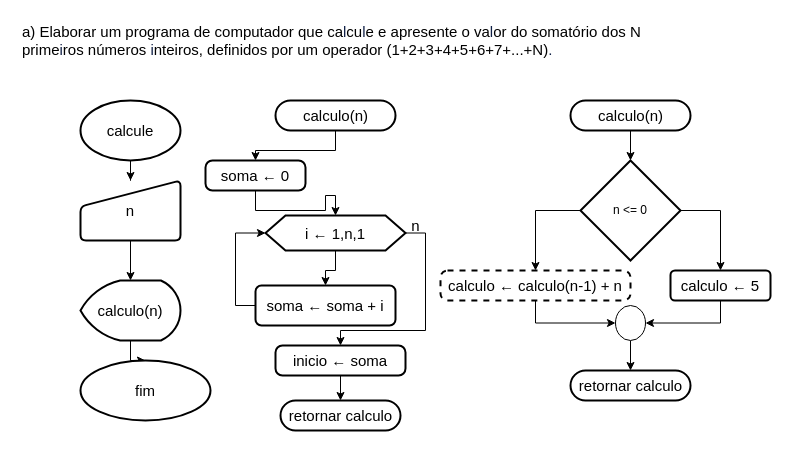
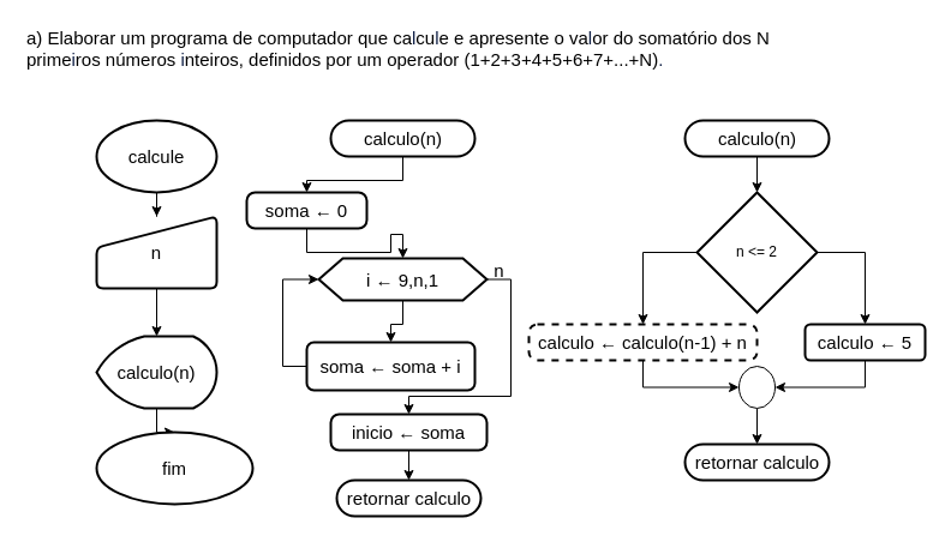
  <mxCell id="0" />
  <mxCell id="1" parent="0" />
  <mxCell id="2" value="&lt;span class=&quot;fontstyle0&quot; style=&quot;font-size: 15px;&quot;&gt;a) Elaborar um programa de computador que ca&lt;/span&gt;&lt;span style=&quot;color: rgb(16, 32, 70); font-size: 15px;&quot; class=&quot;fontstyle0&quot;&gt;l&lt;/span&gt;&lt;span class=&quot;fontstyle0&quot; style=&quot;font-size: 15px;&quot;&gt;cu&lt;/span&gt;&lt;span style=&quot;color: rgb(16, 32, 70); font-size: 15px;&quot; class=&quot;fontstyle0&quot;&gt;l&lt;/span&gt;&lt;span class=&quot;fontstyle0&quot; style=&quot;font-size: 15px;&quot;&gt;e e apresente o va&lt;/span&gt;&lt;span style=&quot;color: rgb(16, 32, 70); font-size: 15px;&quot; class=&quot;fontstyle0&quot;&gt;l&lt;/span&gt;&lt;span class=&quot;fontstyle0&quot; style=&quot;font-size: 15px;&quot;&gt;or do somatório dos N&lt;br style=&quot;font-size: 15px;&quot;&gt;prime&lt;/span&gt;&lt;span style=&quot;color: rgb(16, 32, 70); font-size: 15px;&quot; class=&quot;fontstyle0&quot;&gt;i&lt;/span&gt;&lt;span class=&quot;fontstyle0&quot; style=&quot;font-size: 15px;&quot;&gt;ros números &lt;/span&gt;&lt;span style=&quot;color: rgb(16, 32, 70); font-size: 15px;&quot; class=&quot;fontstyle0&quot;&gt;i&lt;/span&gt;&lt;span class=&quot;fontstyle0&quot; style=&quot;font-size: 15px;&quot;&gt;nteiros, definidos por um operador (1+2+3+4+5+6+7+...+N)&lt;/span&gt;&lt;span style=&quot;color: rgb(16, 32, 70); font-size: 15px;&quot; class=&quot;fontstyle0&quot;&gt;.&lt;/span&gt; " style="text;html=1;align=left;verticalAlign=middle;resizable=0;points=[];autosize=1;strokeColor=none;fillColor=none;fontSize=15;" vertex="1" parent="1"><mxGeometry width="630" height="40" as="geometry" x="20" y="20" /></mxCell>
  <mxCell id="3" value="" style="edgeStyle=orthogonalEdgeStyle;rounded=0;orthogonalLoop=1;jettySize=auto;html=1;fontSize=15;" edge="1" parent="1" source="4" target="11"><mxGeometry relative="1" as="geometry" /></mxCell>
  <mxCell id="4" value="calculo(n)" style="html=1;dashed=0;whitespace=wrap;shape=mxgraph.dfd.start;fontSize=15;strokeWidth=2;" vertex="1" parent="1"><mxGeometry x="275" y="100" width="120" height="30" as="geometry" /></mxCell>
  <mxCell id="5" value="" style="edgeStyle=orthogonalEdgeStyle;rounded=0;orthogonalLoop=1;jettySize=auto;html=1;fontSize=15;" edge="1" parent="1" source="7" target="9"><mxGeometry relative="1" as="geometry" /></mxCell>
  <mxCell id="6" style="edgeStyle=orthogonalEdgeStyle;rounded=0;orthogonalLoop=1;jettySize=auto;html=1;exitX=1;exitY=0.5;exitDx=0;exitDy=0;" edge="1" parent="1" source="7" target="22"><mxGeometry relative="1" as="geometry"><Array as="points"><mxPoint x="425" y="233" /><mxPoint x="425" y="330" /><mxPoint x="340" y="330" /></Array></mxGeometry></mxCell>
- <mxCell id="7" value="i ← 1,n,1" style="shape=hexagon;perimeter=hexagonPerimeter2;whiteSpace=wrap;html=1;fixedSize=1;fontSize=15;dashed=0;strokeWidth=2;" vertex="1" parent="1"><mxGeometry x="265" y="215" width="140" height="35" as="geometry" /></mxCell>
+ <mxCell id="7" value="i ← 9,n,1" style="shape=hexagon;perimeter=hexagonPerimeter2;whiteSpace=wrap;html=1;fixedSize=1;fontSize=15;dashed=0;strokeWidth=2;" vertex="1" parent="1"><mxGeometry x="265" y="215" width="140" height="35" as="geometry" /></mxCell>
  <mxCell id="8" style="edgeStyle=orthogonalEdgeStyle;rounded=0;orthogonalLoop=1;jettySize=auto;html=1;exitX=0;exitY=0.5;exitDx=0;exitDy=0;entryX=0;entryY=0.5;entryDx=0;entryDy=0;fontSize=15;" edge="1" parent="1" source="9" target="7"><mxGeometry relative="1" as="geometry" /></mxCell>
  <mxCell id="9" value="soma ← soma + i" style="rounded=1;whiteSpace=wrap;html=1;fontSize=15;dashed=0;strokeWidth=2;" vertex="1" parent="1"><mxGeometry x="255" y="285" width="140" height="40" as="geometry" /></mxCell>
  <mxCell id="10" value="" style="edgeStyle=orthogonalEdgeStyle;rounded=0;orthogonalLoop=1;jettySize=auto;html=1;fontSize=15;" edge="1" parent="1" source="11" target="7"><mxGeometry relative="1" as="geometry" /></mxCell>
  <mxCell id="11" value="soma ← 0" style="rounded=1;whiteSpace=wrap;html=1;absoluteArcSize=1;arcSize=14;strokeWidth=2;fontSize=15;" vertex="1" parent="1"><mxGeometry x="205" y="160" width="100" height="30" as="geometry" /></mxCell>
  <mxCell id="12" value="" style="edgeStyle=orthogonalEdgeStyle;rounded=0;orthogonalLoop=1;jettySize=auto;html=1;" edge="1" parent="1" source="13" target="18"><mxGeometry relative="1" as="geometry" /></mxCell>
  <mxCell id="13" value="calculo(n)" style="strokeWidth=2;html=1;shape=mxgraph.flowchart.display;whiteSpace=wrap;fontSize=15;" vertex="1" parent="1"><mxGeometry x="80" y="280" width="100" height="60" as="geometry" /></mxCell>
  <mxCell id="14" value="n" style="text;html=1;align=center;verticalAlign=middle;resizable=0;points=[];autosize=1;strokeColor=none;fillColor=none;fontSize=15;" vertex="1" parent="1"><mxGeometry x="405" y="215" width="20" height="20" as="geometry" /></mxCell>
  <mxCell id="15" value="retornar calculo" style="html=1;dashed=0;whitespace=wrap;shape=mxgraph.dfd.start;fontSize=15;strokeWidth=2;" vertex="1" parent="1"><mxGeometry x="280" y="400" width="120" height="30" as="geometry" /></mxCell>
  <mxCell id="16" value="" style="edgeStyle=orthogonalEdgeStyle;rounded=0;orthogonalLoop=1;jettySize=auto;html=1;fontSize=15;" edge="1" parent="1" source="17" target="20"><mxGeometry relative="1" as="geometry" /></mxCell>
  <mxCell id="17" value="calcule" style="strokeWidth=2;html=1;shape=mxgraph.flowchart.start_1;whiteSpace=wrap;fontSize=15;" vertex="1" parent="1"><mxGeometry x="80" y="100" width="100" height="60" as="geometry" /></mxCell>
  <mxCell id="18" value="fim" style="strokeWidth=2;html=1;shape=mxgraph.flowchart.start_1;whiteSpace=wrap;fontSize=15;" vertex="1" parent="1"><mxGeometry x="80" y="360" width="130" height="60" as="geometry" /></mxCell>
  <mxCell id="19" value="" style="edgeStyle=orthogonalEdgeStyle;rounded=0;orthogonalLoop=1;jettySize=auto;html=1;" edge="1" parent="1" source="20" target="13"><mxGeometry relative="1" as="geometry" /></mxCell>
  <mxCell id="20" value="n" style="html=1;strokeWidth=2;shape=manualInput;whiteSpace=wrap;rounded=1;size=26;arcSize=11;fontSize=15;" vertex="1" parent="1"><mxGeometry x="80" y="180" width="100" height="60" as="geometry" /></mxCell>
  <mxCell id="21" value="" style="edgeStyle=orthogonalEdgeStyle;rounded=0;orthogonalLoop=1;jettySize=auto;html=1;" edge="1" parent="1" source="22" target="15"><mxGeometry relative="1" as="geometry" /></mxCell>
  <mxCell id="22" value="inicio ← soma" style="rounded=1;whiteSpace=wrap;html=1;absoluteArcSize=1;arcSize=14;strokeWidth=2;fontSize=15;" vertex="1" parent="1"><mxGeometry x="275" y="345" width="130" height="30" as="geometry" /></mxCell>
  <mxCell id="23" value="" style="edgeStyle=orthogonalEdgeStyle;rounded=0;orthogonalLoop=1;jettySize=auto;html=1;" edge="1" parent="1" source="24" target="32"><mxGeometry relative="1" as="geometry" /></mxCell>
  <mxCell id="24" value="calculo(n)" style="html=1;dashed=0;whitespace=wrap;shape=mxgraph.dfd.start;fontSize=15;strokeWidth=2;" vertex="1" parent="1"><mxGeometry x="570" y="100" width="120" height="30" as="geometry" /></mxCell>
  <mxCell id="25" style="edgeStyle=orthogonalEdgeStyle;rounded=0;orthogonalLoop=1;jettySize=auto;html=1;exitX=0.5;exitY=1;exitDx=0;exitDy=0;entryX=1;entryY=0.5;entryDx=0;entryDy=0;entryPerimeter=0;" edge="1" parent="1" source="26" target="34"><mxGeometry relative="1" as="geometry" /></mxCell>
  <mxCell id="26" value="calculo ← 5" style="rounded=1;whiteSpace=wrap;html=1;fontSize=15;dashed=0;strokeWidth=2;" vertex="1" parent="1"><mxGeometry x="670" y="270" width="100" height="30" as="geometry" /></mxCell>
  <mxCell id="27" value="retornar calculo" style="html=1;dashed=0;whitespace=wrap;shape=mxgraph.dfd.start;fontSize=15;strokeWidth=2;" vertex="1" parent="1"><mxGeometry x="570" y="370" width="120" height="30" as="geometry" /></mxCell>
  <mxCell id="28" style="edgeStyle=orthogonalEdgeStyle;rounded=0;orthogonalLoop=1;jettySize=auto;html=1;exitX=0.5;exitY=1;exitDx=0;exitDy=0;entryX=0;entryY=0.5;entryDx=0;entryDy=0;entryPerimeter=0;" edge="1" parent="1" source="29" target="34"><mxGeometry relative="1" as="geometry" /></mxCell>
  <mxCell id="29" value="calculo ← calculo(n-1) + n" style="rounded=1;whiteSpace=wrap;html=1;absoluteArcSize=1;arcSize=14;strokeWidth=2;fontSize=15;dashed=1;" vertex="1" parent="1"><mxGeometry x="440" y="270" width="190" height="30" as="geometry" /></mxCell>
  <mxCell id="30" style="edgeStyle=orthogonalEdgeStyle;rounded=0;orthogonalLoop=1;jettySize=auto;html=1;exitX=1;exitY=0.5;exitDx=0;exitDy=0;exitPerimeter=0;" edge="1" parent="1" source="32" target="26"><mxGeometry relative="1" as="geometry" /></mxCell>
  <mxCell id="31" style="edgeStyle=orthogonalEdgeStyle;rounded=0;orthogonalLoop=1;jettySize=auto;html=1;exitX=0;exitY=0.5;exitDx=0;exitDy=0;exitPerimeter=0;" edge="1" parent="1" source="32" target="29"><mxGeometry relative="1" as="geometry" /></mxCell>
- <mxCell id="32" value="n &amp;lt;= 0" style="strokeWidth=2;html=1;shape=mxgraph.flowchart.decision;whiteSpace=wrap;" vertex="1" parent="1"><mxGeometry x="580" y="160" width="100" height="100" as="geometry" /></mxCell>
+ <mxCell id="32" value="n &amp;lt;= 2" style="strokeWidth=2;html=1;shape=mxgraph.flowchart.decision;whiteSpace=wrap;" vertex="1" parent="1"><mxGeometry x="580" y="160" width="100" height="100" as="geometry" /></mxCell>
  <mxCell id="33" value="" style="edgeStyle=orthogonalEdgeStyle;rounded=0;orthogonalLoop=1;jettySize=auto;html=1;" edge="1" parent="1" source="34" target="27"><mxGeometry relative="1" as="geometry" /></mxCell>
  <mxCell id="34" value="" style="verticalLabelPosition=bottom;verticalAlign=top;html=1;shape=mxgraph.flowchart.on-page_reference;" vertex="1" parent="1"><mxGeometry x="615" y="305" width="30" height="35" as="geometry" /></mxCell>
